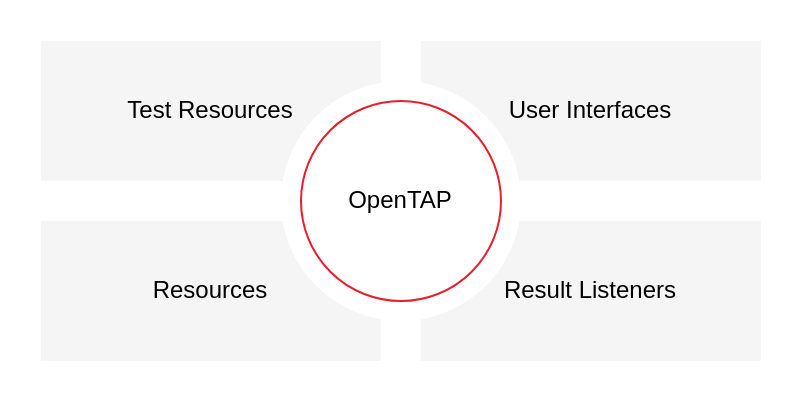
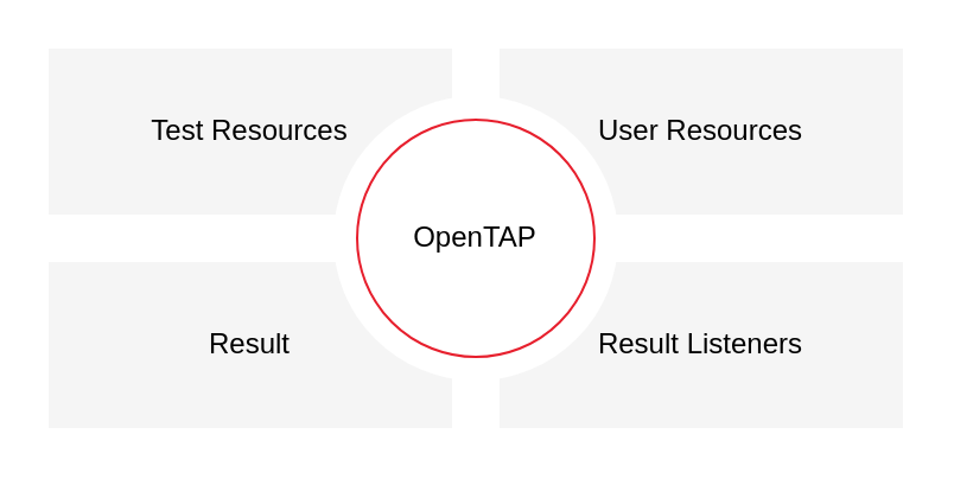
  <mxCell id="0" />
  <mxCell id="1" parent="0" />
  <mxCell id="2" value="Result Listeners" style="rounded=0;whiteSpace=wrap;html=1;fillColor=#F5F5F5;strokeColor=none;" parent="1" vertex="1"><mxGeometry x="210" y="110" width="170" height="70" as="geometry" /></mxCell>
- <mxCell id="3" value="User Interfaces" style="rounded=0;whiteSpace=wrap;html=1;fillColor=#F5F5F5;strokeColor=none;" parent="1" vertex="1"><mxGeometry x="210" y="20" width="170" height="70" as="geometry" /></mxCell>
+ <mxCell id="3" value="User Resources" style="rounded=0;whiteSpace=wrap;html=1;fillColor=#F5F5F5;strokeColor=none;" parent="1" vertex="1"><mxGeometry x="210" y="20" width="170" height="70" as="geometry" /></mxCell>
  <mxCell id="4" value="Test Resources" style="rounded=0;whiteSpace=wrap;html=1;fillColor=#F5F5F5;strokeColor=none;" parent="1" vertex="1"><mxGeometry x="20" y="20" width="170" height="70" as="geometry" /></mxCell>
- <mxCell id="5" value="Resources" style="rounded=0;whiteSpace=wrap;html=1;fillColor=#F5F5F5;strokeColor=none;" parent="1" vertex="1"><mxGeometry x="20" y="110" width="170" height="70" as="geometry" /></mxCell>
+ <mxCell id="5" value="Result" style="rounded=0;whiteSpace=wrap;html=1;fillColor=#F5F5F5;strokeColor=none;" parent="1" vertex="1"><mxGeometry x="20" y="110" width="170" height="70" as="geometry" /></mxCell>
  <mxCell id="6" value="" style="ellipse;whiteSpace=wrap;html=1;strokeColor=none;" parent="1" vertex="1"><mxGeometry x="140" y="40" width="120" height="120" as="geometry" /></mxCell>
  <mxCell id="7" value="OpenTAP" style="ellipse;whiteSpace=wrap;html=1;strokeColor=#E71F2D;" parent="1" vertex="1"><mxGeometry x="150" y="50" width="100" height="100" as="geometry" /></mxCell>
